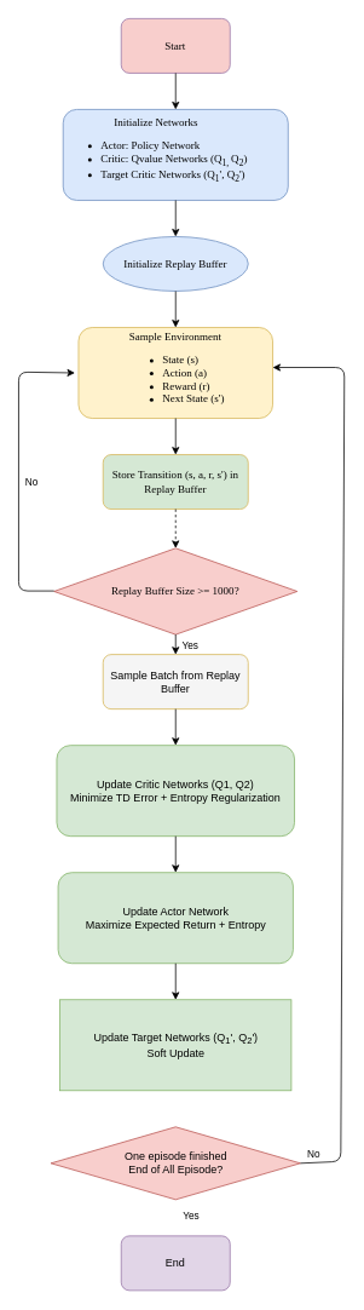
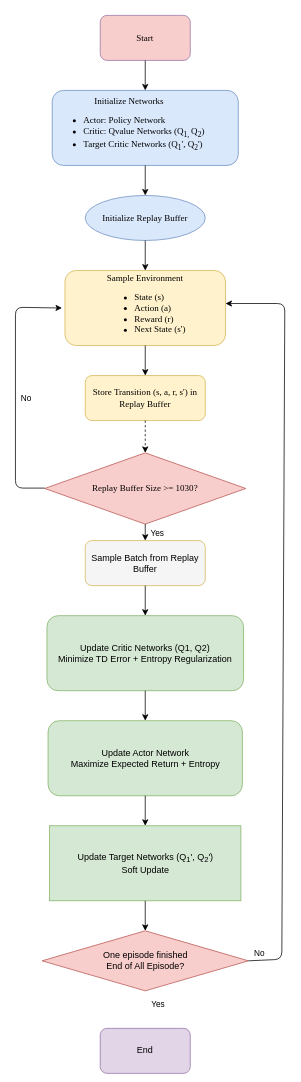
  <mxCell id="0" />
  <mxCell id="1" parent="0" />
  <mxCell id="2" value="Start" style="rounded=1;whiteSpace=wrap;html=1;fillColor=#f8cecc;strokeColor=#9673a6;fontFamily=Poppins;fontSource=https%3A%2F%2Ffonts.googleapis.com%2Fcss%3Ffamily%3DPoppins;" parent="1" vertex="1"><mxGeometry x="133" y="20" width="120" height="60" as="geometry" /></mxCell>
  <mxCell id="3" value="&lt;div style=&quot;text-align: center;&quot;&gt;&lt;span style=&quot;background-color: transparent; color: light-dark(rgb(0, 0, 0), rgb(255, 255, 255));&quot;&gt;Initialize Networks&lt;/span&gt;&lt;/div&gt;&lt;div&gt;&lt;ul&gt;&lt;li&gt;&lt;span style=&quot;background-color: transparent; color: light-dark(rgb(0, 0, 0), rgb(255, 255, 255));&quot;&gt;Actor: Policy Network&lt;/span&gt;&lt;/li&gt;&lt;li style=&quot;&quot;&gt;&lt;span style=&quot;background-color: transparent; color: light-dark(rgb(0, 0, 0), rgb(255, 255, 255));&quot;&gt;Critic: Qvalue Networks (Q&lt;sub&gt;1,&amp;nbsp;&lt;/sub&gt;Q&lt;sub&gt;2&lt;/sub&gt;)&lt;/span&gt;&lt;/li&gt;&lt;li&gt;Target Critic Networks (Q&lt;sub&gt;1&lt;/sub&gt;', Q&lt;sub&gt;2&lt;/sub&gt;')&lt;/li&gt;&lt;/ul&gt;&lt;/div&gt;" style="rounded=1;whiteSpace=wrap;html=1;fillColor=#dae8fc;strokeColor=#6c8ebf;fontFamily=Poppins;fontSource=https%3A%2F%2Ffonts.googleapis.com%2Fcss%3Ffamily%3DPoppins;align=left;" parent="1" vertex="1"><mxGeometry x="69" y="120" width="248" height="100" as="geometry" /></mxCell>
  <mxCell id="4" value="Initialize Replay Buffer" style="ellipse;whiteSpace=wrap;html=1;fillColor=#dae8fc;strokeColor=#6c8ebf;fontFamily=Poppins;fontSource=https%3A%2F%2Ffonts.googleapis.com%2Fcss%3Ffamily%3DPoppins;" parent="1" vertex="1"><mxGeometry x="113" y="260" width="160" height="60" as="geometry" /></mxCell>
  <mxCell id="5" value="Sample Environment&lt;br&gt;&lt;ul&gt;&lt;li style=&quot;text-align: left;&quot;&gt;State (s)&lt;/li&gt;&lt;li style=&quot;text-align: left;&quot;&gt;Action (a)&lt;/li&gt;&lt;li style=&quot;text-align: left;&quot;&gt;Reward (r)&lt;/li&gt;&lt;li style=&quot;text-align: left;&quot;&gt;Next State (s')&lt;/li&gt;&lt;/ul&gt;" style="rounded=1;whiteSpace=wrap;html=1;fillColor=#fff2cc;strokeColor=#d6b656;fontFamily=Poppins;fontSource=https%3A%2F%2Ffonts.googleapis.com%2Fcss%3Ffamily%3DPoppins;" parent="1" vertex="1"><mxGeometry x="86" y="360" width="214" height="100" as="geometry" /></mxCell>
- <mxCell id="6" value="Store Transition (s, a, r, s') in Replay Buffer" style="rounded=1;whiteSpace=wrap;html=1;fillColor=#d5e8d4;strokeColor=#d6b656;fontFamily=Poppins;fontSource=https%3A%2F%2Ffonts.googleapis.com%2Fcss%3Ffamily%3DPoppins;" parent="1" vertex="1"><mxGeometry x="113" y="500" width="160" height="60" as="geometry" /></mxCell>
- <mxCell id="7" value="Replay Buffer Size &amp;gt;= 1000?" style="rhombus;whiteSpace=wrap;html=1;fillColor=#f8cecc;strokeColor=#b85450;fontFamily=Poppins;fontSource=https%3A%2F%2Ffonts.googleapis.com%2Fcss%3Ffamily%3DPoppins;" parent="1" vertex="1"><mxGeometry x="59" y="603" width="268" height="95" as="geometry" /></mxCell>
+ <mxCell id="6" value="Store Transition (s, a, r, s') in Replay Buffer" style="rounded=1;whiteSpace=wrap;html=1;fillColor=#fff2cc;strokeColor=#d6b656;fontFamily=Poppins;fontSource=https%3A%2F%2Ffonts.googleapis.com%2Fcss%3Ffamily%3DPoppins;" parent="1" vertex="1"><mxGeometry x="113" y="500" width="160" height="60" as="geometry" /></mxCell>
+ <mxCell id="7" value="Replay Buffer Size &amp;gt;= 1030?" style="rhombus;whiteSpace=wrap;html=1;fillColor=#f8cecc;strokeColor=#b85450;fontFamily=Poppins;fontSource=https%3A%2F%2Ffonts.googleapis.com%2Fcss%3Ffamily%3DPoppins;" parent="1" vertex="1"><mxGeometry x="59" y="603" width="268" height="95" as="geometry" /></mxCell>
  <mxCell id="8" value="Yes" style="edgeLabel;html=1;align=center;verticalAlign=middle;resizable=0;points=[];" parent="7" vertex="1" connectable="0"><mxGeometry x="-0.5" y="1" relative="1" as="geometry"><mxPoint x="283" y="12" as="offset" /></mxGeometry></mxCell>
  <mxCell id="9" value="No" style="edgeLabel;html=1;align=center;verticalAlign=middle;resizable=0;points=[];" parent="7" vertex="1" connectable="0"><mxGeometry x="0.5" y="-1" relative="1" as="geometry"><mxPoint x="-160" y="21" as="offset" /></mxGeometry></mxCell>
  <mxCell id="10" value="Sample Batch from Replay Buffer" style="rounded=1;whiteSpace=wrap;html=1;fillColor=#f5f5f5;strokeColor=#d6b656;" parent="1" vertex="1"><mxGeometry x="113" y="720" width="160" height="60" as="geometry" /></mxCell>
  <mxCell id="11" value="Update Critic Networks (Q1, Q2)&lt;br&gt;Minimize TD Error + Entropy Regularization" style="rounded=1;whiteSpace=wrap;html=1;fillColor=#d5e8d4;strokeColor=#82b366;" parent="1" vertex="1"><mxGeometry x="62" y="820" width="262" height="100" as="geometry" /></mxCell>
  <mxCell id="12" value="Update Actor Network&lt;br&gt;Maximize Expected Return + Entropy" style="rounded=1;whiteSpace=wrap;html=1;fillColor=#d5e8d4;strokeColor=#82b366;" parent="1" vertex="1"><mxGeometry x="63.5" y="960" width="259" height="100" as="geometry" /></mxCell>
  <mxCell id="13" value="Update Target Networks (Q&lt;sub&gt;1&lt;/sub&gt;', Q&lt;sub&gt;2&lt;/sub&gt;')&lt;br&gt;Soft Update" style="whiteSpace=wrap;html=1;fillColor=#d5e8d4;strokeColor=#82b366;rounded=0;" parent="1" vertex="1"><mxGeometry x="65.5" y="1100" width="255" height="100" as="geometry" /></mxCell>
  <mxCell id="14" value="&lt;div&gt;One episode finished&lt;/div&gt;End of All Episode?" style="rhombus;whiteSpace=wrap;html=1;fillColor=#f8cecc;strokeColor=#b85450;" parent="1" vertex="1"><mxGeometry x="55.5" y="1240" width="275" height="80" as="geometry" /></mxCell>
  <mxCell id="15" value="Yes" style="edgeLabel;html=1;align=center;verticalAlign=middle;resizable=0;points=[];" parent="14" vertex="1" connectable="0"><mxGeometry x="-0.5" y="1" relative="1" as="geometry"><mxPoint x="291" y="17" as="offset" /></mxGeometry></mxCell>
  <mxCell id="16" value="No" style="edgeLabel;html=1;align=center;verticalAlign=middle;resizable=0;points=[];" parent="14" vertex="1" connectable="0"><mxGeometry x="0.5" y="-1" relative="1" as="geometry"><mxPoint x="151" y="109" as="offset" /></mxGeometry></mxCell>
- <mxCell id="17" value="End" style="rounded=1;whiteSpace=wrap;html=1;fillColor=#e1d5e7;strokeColor=#9673a6;" parent="1" vertex="1"><mxGeometry x="133" y="1360" width="120" height="60" as="geometry" /></mxCell>
+ <mxCell id="17" value="End" style="rounded=1;whiteSpace=wrap;html=1;fillColor=#e1d5e7;strokeColor=#9673a6;" parent="1" vertex="1"><mxGeometry x="133" y="1370" width="120" height="60" as="geometry" /></mxCell>
  <mxCell id="18" value="" style="endArrow=classic;html=1;" parent="1" source="2" target="3" edge="1"><mxGeometry width="50" height="50" relative="1" as="geometry"><mxPoint x="193" y="80" as="sourcePoint" /><mxPoint x="193" y="120" as="targetPoint" /></mxGeometry></mxCell>
  <mxCell id="19" value="" style="endArrow=classic;html=1;" parent="1" source="3" target="4" edge="1"><mxGeometry width="50" height="50" relative="1" as="geometry"><mxPoint x="193" y="220" as="sourcePoint" /><mxPoint x="193" y="260" as="targetPoint" /></mxGeometry></mxCell>
  <mxCell id="20" value="" style="endArrow=classic;html=1;" parent="1" source="4" target="5" edge="1"><mxGeometry width="50" height="50" relative="1" as="geometry"><mxPoint x="193" y="320" as="sourcePoint" /><mxPoint x="193" y="360" as="targetPoint" /></mxGeometry></mxCell>
  <mxCell id="21" value="" style="endArrow=classic;html=1;" parent="1" source="5" target="6" edge="1"><mxGeometry width="50" height="50" relative="1" as="geometry"><mxPoint x="193" y="460" as="sourcePoint" /><mxPoint x="193" y="500" as="targetPoint" /></mxGeometry></mxCell>
  <mxCell id="22" value="" style="endArrow=classic;html=1;dashed=1;" parent="1" source="6" target="7" edge="1"><mxGeometry width="50" height="50" relative="1" as="geometry"><mxPoint x="193" y="560" as="sourcePoint" /><mxPoint x="193" y="600" as="targetPoint" /></mxGeometry></mxCell>
  <mxCell id="23" value="" style="endArrow=classic;html=1;" parent="1" source="7" target="10" edge="1"><mxGeometry width="50" height="50" relative="1" as="geometry"><mxPoint x="193" y="680" as="sourcePoint" /><mxPoint x="193" y="720" as="targetPoint" /></mxGeometry></mxCell>
  <mxCell id="24" value="" style="endArrow=classic;html=1;exitX=0;exitY=0.5;exitDx=0;exitDy=0;" parent="1" edge="1"><mxGeometry width="50" height="50" relative="1" as="geometry"><mxPoint x="59" y="650" as="sourcePoint" /><mxPoint x="82" y="410" as="targetPoint" /><Array as="points"><mxPoint x="20" y="650" /><mxPoint x="20" y="409" /></Array></mxGeometry></mxCell>
  <mxCell id="25" value="" style="endArrow=classic;html=1;" parent="1" source="10" target="11" edge="1"><mxGeometry width="50" height="50" relative="1" as="geometry"><mxPoint x="193" y="780" as="sourcePoint" /><mxPoint x="193" y="820" as="targetPoint" /></mxGeometry></mxCell>
  <mxCell id="26" value="" style="endArrow=classic;html=1;" parent="1" source="11" target="12" edge="1"><mxGeometry width="50" height="50" relative="1" as="geometry"><mxPoint x="193" y="920" as="sourcePoint" /><mxPoint x="193" y="960" as="targetPoint" /></mxGeometry></mxCell>
  <mxCell id="27" value="" style="endArrow=classic;html=1;" parent="1" source="12" target="13" edge="1"><mxGeometry width="50" height="50" relative="1" as="geometry"><mxPoint x="193" y="1060" as="sourcePoint" /><mxPoint x="193" y="1100" as="targetPoint" /></mxGeometry></mxCell>
+ <mxCell id="28" value="" style="endArrow=classic;html=1;" parent="1" source="13" target="14" edge="1"><mxGeometry width="50" height="50" relative="1" as="geometry"><mxPoint x="193" y="1200" as="sourcePoint" /><mxPoint x="193" y="1240" as="targetPoint" /></mxGeometry></mxCell>
  <mxCell id="29" value="" style="endArrow=classic;html=1;exitX=1;exitY=0.5;exitDx=0;exitDy=0;" parent="1" source="14" edge="1"><mxGeometry width="50" height="50" relative="1" as="geometry"><mxPoint x="371.64" y="1240.15" as="sourcePoint" /><mxPoint x="300" y="404" as="targetPoint" /><Array as="points"><mxPoint x="375" y="1278" /><mxPoint x="379" y="404" /></Array></mxGeometry></mxCell>
